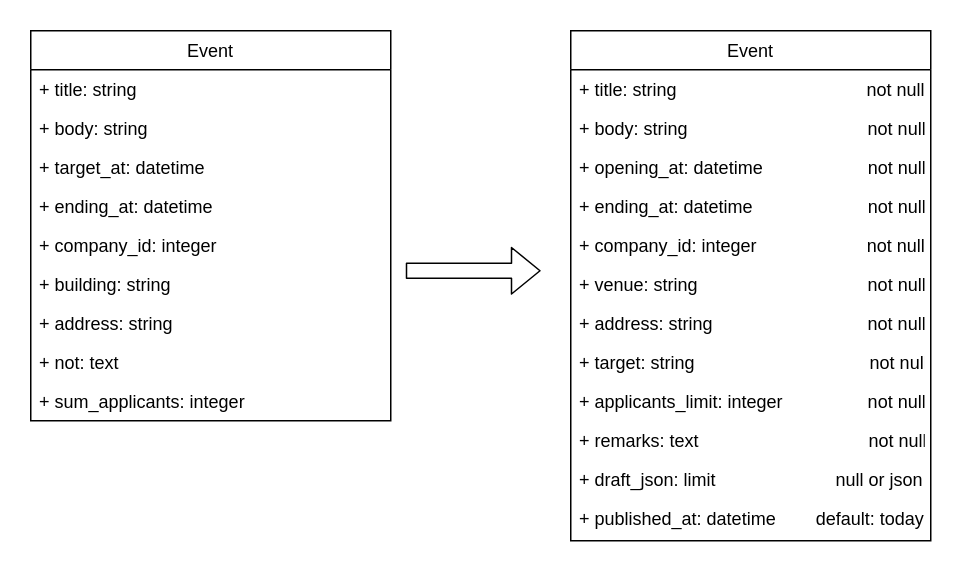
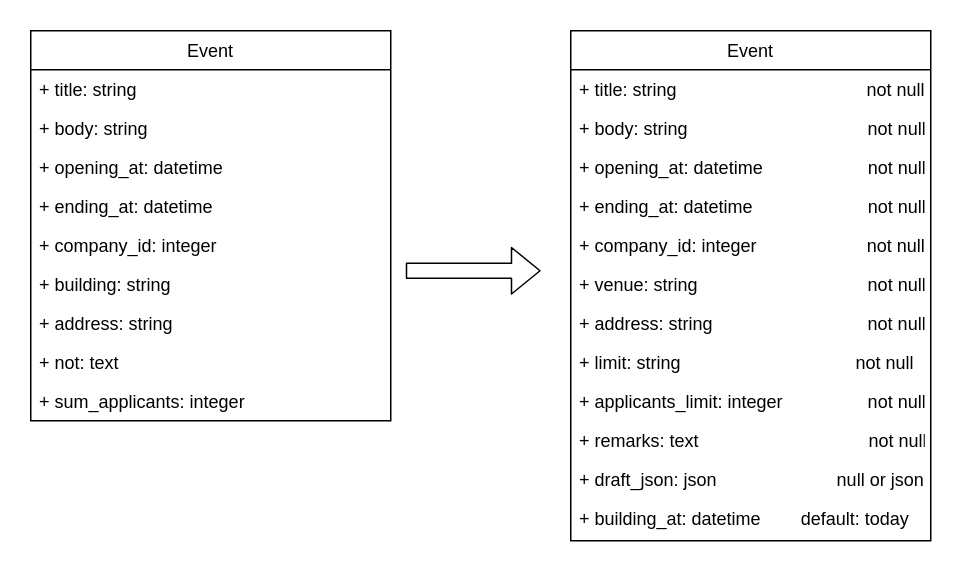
  <mxCell id="0" />
  <mxCell id="1" parent="0" />
  <mxCell id="2" value="Event" style="swimlane;fontStyle=0;childLayout=stackLayout;horizontal=1;startSize=26;fillColor=none;horizontalStack=0;resizeParent=1;resizeParentMax=0;resizeLast=0;collapsible=1;marginBottom=0;" parent="1" vertex="1"><mxGeometry x="20" y="20" width="240" height="260" as="geometry" /></mxCell>
  <mxCell id="3" value="+ title: string" style="text;strokeColor=none;fillColor=none;align=left;verticalAlign=top;spacingLeft=4;spacingRight=4;overflow=hidden;rotatable=0;points=[[0,0.5],[1,0.5]];portConstraint=eastwest;" parent="2" vertex="1"><mxGeometry y="26" width="240" height="26" as="geometry" /></mxCell>
  <mxCell id="4" value="+ body: string" style="text;strokeColor=none;fillColor=none;align=left;verticalAlign=top;spacingLeft=4;spacingRight=4;overflow=hidden;rotatable=0;points=[[0,0.5],[1,0.5]];portConstraint=eastwest;" parent="2" vertex="1"><mxGeometry y="52" width="240" height="26" as="geometry" /></mxCell>
- <mxCell id="5" value="+ target_at: datetime" style="text;strokeColor=none;fillColor=none;align=left;verticalAlign=top;spacingLeft=4;spacingRight=4;overflow=hidden;rotatable=0;points=[[0,0.5],[1,0.5]];portConstraint=eastwest;fontStyle=0" parent="2" vertex="1"><mxGeometry y="78" width="240" height="26" as="geometry" /></mxCell>
+ <mxCell id="5" value="+ opening_at: datetime" style="text;strokeColor=none;fillColor=none;align=left;verticalAlign=top;spacingLeft=4;spacingRight=4;overflow=hidden;rotatable=0;points=[[0,0.5],[1,0.5]];portConstraint=eastwest;fontStyle=0" parent="2" vertex="1"><mxGeometry y="78" width="240" height="26" as="geometry" /></mxCell>
  <mxCell id="6" value="+ ending_at: datetime" style="text;strokeColor=none;fillColor=none;align=left;verticalAlign=top;spacingLeft=4;spacingRight=4;overflow=hidden;rotatable=0;points=[[0,0.5],[1,0.5]];portConstraint=eastwest;" parent="2" vertex="1"><mxGeometry y="104" width="240" height="26" as="geometry" /></mxCell>
  <mxCell id="7" value="+ company_id: integer" style="text;strokeColor=none;fillColor=none;align=left;verticalAlign=top;spacingLeft=4;spacingRight=4;overflow=hidden;rotatable=0;points=[[0,0.5],[1,0.5]];portConstraint=eastwest;" parent="2" vertex="1"><mxGeometry y="130" width="240" height="26" as="geometry" /></mxCell>
  <mxCell id="8" value="+ building: string" style="text;strokeColor=none;fillColor=none;align=left;verticalAlign=top;spacingLeft=4;spacingRight=4;overflow=hidden;rotatable=0;points=[[0,0.5],[1,0.5]];portConstraint=eastwest;" parent="2" vertex="1"><mxGeometry y="156" width="240" height="26" as="geometry" /></mxCell>
  <mxCell id="9" value="+ address: string" style="text;strokeColor=none;fillColor=none;align=left;verticalAlign=top;spacingLeft=4;spacingRight=4;overflow=hidden;rotatable=0;points=[[0,0.5],[1,0.5]];portConstraint=eastwest;" parent="2" vertex="1"><mxGeometry y="182" width="240" height="26" as="geometry" /></mxCell>
  <mxCell id="10" value="+ not: text" style="text;strokeColor=none;fillColor=none;align=left;verticalAlign=top;spacingLeft=4;spacingRight=4;overflow=hidden;rotatable=0;points=[[0,0.5],[1,0.5]];portConstraint=eastwest;" parent="2" vertex="1"><mxGeometry y="208" width="240" height="26" as="geometry" /></mxCell>
  <mxCell id="11" value="+ sum_applicants: integer" style="text;strokeColor=none;fillColor=none;align=left;verticalAlign=top;spacingLeft=4;spacingRight=4;overflow=hidden;rotatable=0;points=[[0,0.5],[1,0.5]];portConstraint=eastwest;" parent="2" vertex="1"><mxGeometry y="234" width="240" height="26" as="geometry" /></mxCell>
  <mxCell id="12" value="Event" style="swimlane;fontStyle=0;childLayout=stackLayout;horizontal=1;startSize=26;fillColor=none;horizontalStack=0;resizeParent=1;resizeParentMax=0;resizeLast=0;collapsible=1;marginBottom=0;" parent="1" vertex="1"><mxGeometry x="380" y="20" width="240" height="340" as="geometry" /></mxCell>
  <mxCell id="13" value="+ title: string                                      not null" style="text;strokeColor=none;fillColor=none;align=left;verticalAlign=top;spacingLeft=4;spacingRight=4;overflow=hidden;rotatable=0;points=[[0,0.5],[1,0.5]];portConstraint=eastwest;" parent="12" vertex="1"><mxGeometry y="26" width="240" height="26" as="geometry" /></mxCell>
  <mxCell id="14" value="+ body: string                                    not null" style="text;strokeColor=none;fillColor=none;align=left;verticalAlign=top;spacingLeft=4;spacingRight=4;overflow=hidden;rotatable=0;points=[[0,0.5],[1,0.5]];portConstraint=eastwest;" parent="12" vertex="1"><mxGeometry y="52" width="240" height="26" as="geometry" /></mxCell>
  <mxCell id="15" value="+ opening_at: datetime                     not null" style="text;strokeColor=none;fillColor=none;align=left;verticalAlign=top;spacingLeft=4;spacingRight=4;overflow=hidden;rotatable=0;points=[[0,0.5],[1,0.5]];portConstraint=eastwest;fontStyle=0" parent="12" vertex="1"><mxGeometry y="78" width="240" height="26" as="geometry" /></mxCell>
  <mxCell id="16" value="+ ending_at: datetime                       not null" style="text;strokeColor=none;fillColor=none;align=left;verticalAlign=top;spacingLeft=4;spacingRight=4;overflow=hidden;rotatable=0;points=[[0,0.5],[1,0.5]];portConstraint=eastwest;" parent="12" vertex="1"><mxGeometry y="104" width="240" height="26" as="geometry" /></mxCell>
  <mxCell id="17" value="+ company_id: integer                      not null" style="text;strokeColor=none;fillColor=none;align=left;verticalAlign=top;spacingLeft=4;spacingRight=4;overflow=hidden;rotatable=0;points=[[0,0.5],[1,0.5]];portConstraint=eastwest;" parent="12" vertex="1"><mxGeometry y="130" width="240" height="26" as="geometry" /></mxCell>
  <mxCell id="18" value="+ venue: string                                  not null" style="text;strokeColor=none;fillColor=none;align=left;verticalAlign=top;spacingLeft=4;spacingRight=4;overflow=hidden;rotatable=0;points=[[0,0.5],[1,0.5]];portConstraint=eastwest;" parent="12" vertex="1"><mxGeometry y="156" width="240" height="26" as="geometry" /></mxCell>
  <mxCell id="19" value="+ address: string                               not null" style="text;strokeColor=none;fillColor=none;align=left;verticalAlign=top;spacingLeft=4;spacingRight=4;overflow=hidden;rotatable=0;points=[[0,0.5],[1,0.5]];portConstraint=eastwest;" parent="12" vertex="1"><mxGeometry y="182" width="240" height="26" as="geometry" /></mxCell>
- <mxCell id="20" value="+ target: string                                   not null" style="text;strokeColor=none;fillColor=none;align=left;verticalAlign=top;spacingLeft=4;spacingRight=4;overflow=hidden;rotatable=0;points=[[0,0.5],[1,0.5]];portConstraint=eastwest;" parent="12" vertex="1"><mxGeometry y="208" width="240" height="26" as="geometry" /></mxCell>
+ <mxCell id="20" value="+ limit: string                                   not null" style="text;strokeColor=none;fillColor=none;align=left;verticalAlign=top;spacingLeft=4;spacingRight=4;overflow=hidden;rotatable=0;points=[[0,0.5],[1,0.5]];portConstraint=eastwest;" parent="12" vertex="1"><mxGeometry y="208" width="240" height="26" as="geometry" /></mxCell>
  <mxCell id="21" value="+ applicants_limit: integer                 not null" style="text;strokeColor=none;fillColor=none;align=left;verticalAlign=top;spacingLeft=4;spacingRight=4;overflow=hidden;rotatable=0;points=[[0,0.5],[1,0.5]];portConstraint=eastwest;" parent="12" vertex="1"><mxGeometry y="234" width="240" height="26" as="geometry" /></mxCell>
  <mxCell id="22" value="+ remarks: text                                  not null" style="text;strokeColor=none;fillColor=none;align=left;verticalAlign=top;spacingLeft=4;spacingRight=4;overflow=hidden;rotatable=0;points=[[0,0.5],[1,0.5]];portConstraint=eastwest;" parent="12" vertex="1"><mxGeometry y="260" width="240" height="26" as="geometry" /></mxCell>
- <mxCell id="23" value="+ draft_json: limit                        null or json" style="text;strokeColor=none;fillColor=none;align=left;verticalAlign=top;spacingLeft=4;spacingRight=4;overflow=hidden;rotatable=0;points=[[0,0.5],[1,0.5]];portConstraint=eastwest;" parent="12" vertex="1"><mxGeometry y="286" width="240" height="26" as="geometry" /></mxCell>
- <mxCell id="24" value="+ published_at: datetime        default: today" style="text;strokeColor=none;fillColor=none;align=left;verticalAlign=top;spacingLeft=4;spacingRight=4;overflow=hidden;rotatable=0;points=[[0,0.5],[1,0.5]];portConstraint=eastwest;" parent="12" vertex="1"><mxGeometry y="312" width="240" height="28" as="geometry" /></mxCell>
+ <mxCell id="23" value="+ draft_json: json                        null or json" style="text;strokeColor=none;fillColor=none;align=left;verticalAlign=top;spacingLeft=4;spacingRight=4;overflow=hidden;rotatable=0;points=[[0,0.5],[1,0.5]];portConstraint=eastwest;" parent="12" vertex="1"><mxGeometry y="286" width="240" height="26" as="geometry" /></mxCell>
+ <mxCell id="24" value="+ building_at: datetime        default: today" style="text;strokeColor=none;fillColor=none;align=left;verticalAlign=top;spacingLeft=4;spacingRight=4;overflow=hidden;rotatable=0;points=[[0,0.5],[1,0.5]];portConstraint=eastwest;" parent="12" vertex="1"><mxGeometry y="312" width="240" height="28" as="geometry" /></mxCell>
  <mxCell id="25" value="" style="shape=flexArrow;endArrow=classic;html=1;" edge="1" parent="1"><mxGeometry width="50" height="50" relative="1" as="geometry"><mxPoint x="270" y="180" as="sourcePoint" /><mxPoint x="360" y="180" as="targetPoint" /></mxGeometry></mxCell>
